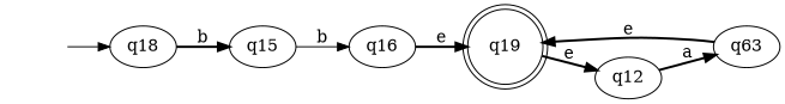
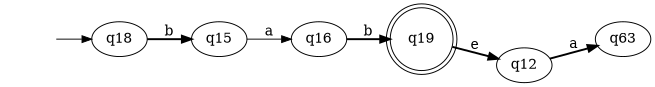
  digraph {
    rankdir=LR
    edge [style=bold]
    -1 [style=invis]
    q18
    q15
    n4 [label=q63]
    q12
    q16
    q19 [shape=doublecircle]
    -1 -> q18 [style=solid]
    q18 -> q15 [label=b]
-   q15 -> q16 [label=b style=solid]
-   n4 -> q19 [label=e]
+   q15 -> q16 [label=a style=solid]
    q12 -> n4 [label=a]
-   q16 -> q19 [label=e]
+   q16 -> q19 [label=b]
    q19 -> q12 [label=e]
  }
